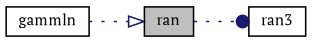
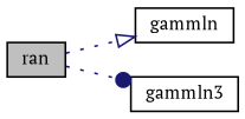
  digraph {
    fontname="PT Serif"
    rankdir=LR
    node [color=black fontname="PT Serif" fontsize=10 shape=record]
    edge [color=midnightblue fontname="PT Serif" fontsize=10 labelfontname=FreeSans labelfontsize=10 style=dotted]
    n1 [fillcolor=grey75 fontcolor=black height=0.2 label=ran style=filled width=0.4]
    n2 [height=0.2 label=gammln width=0.4]
-   n3 [height=0.2 label=ran3 width=0.4]
-   n2 -> n1 [arrowhead=onormal]
+   n3 [height=0.2 label=gammln3 width=0.4]
+   n1 -> n2 [arrowhead=onormal]
    n1 -> n3 [arrowhead=dot]
  }
